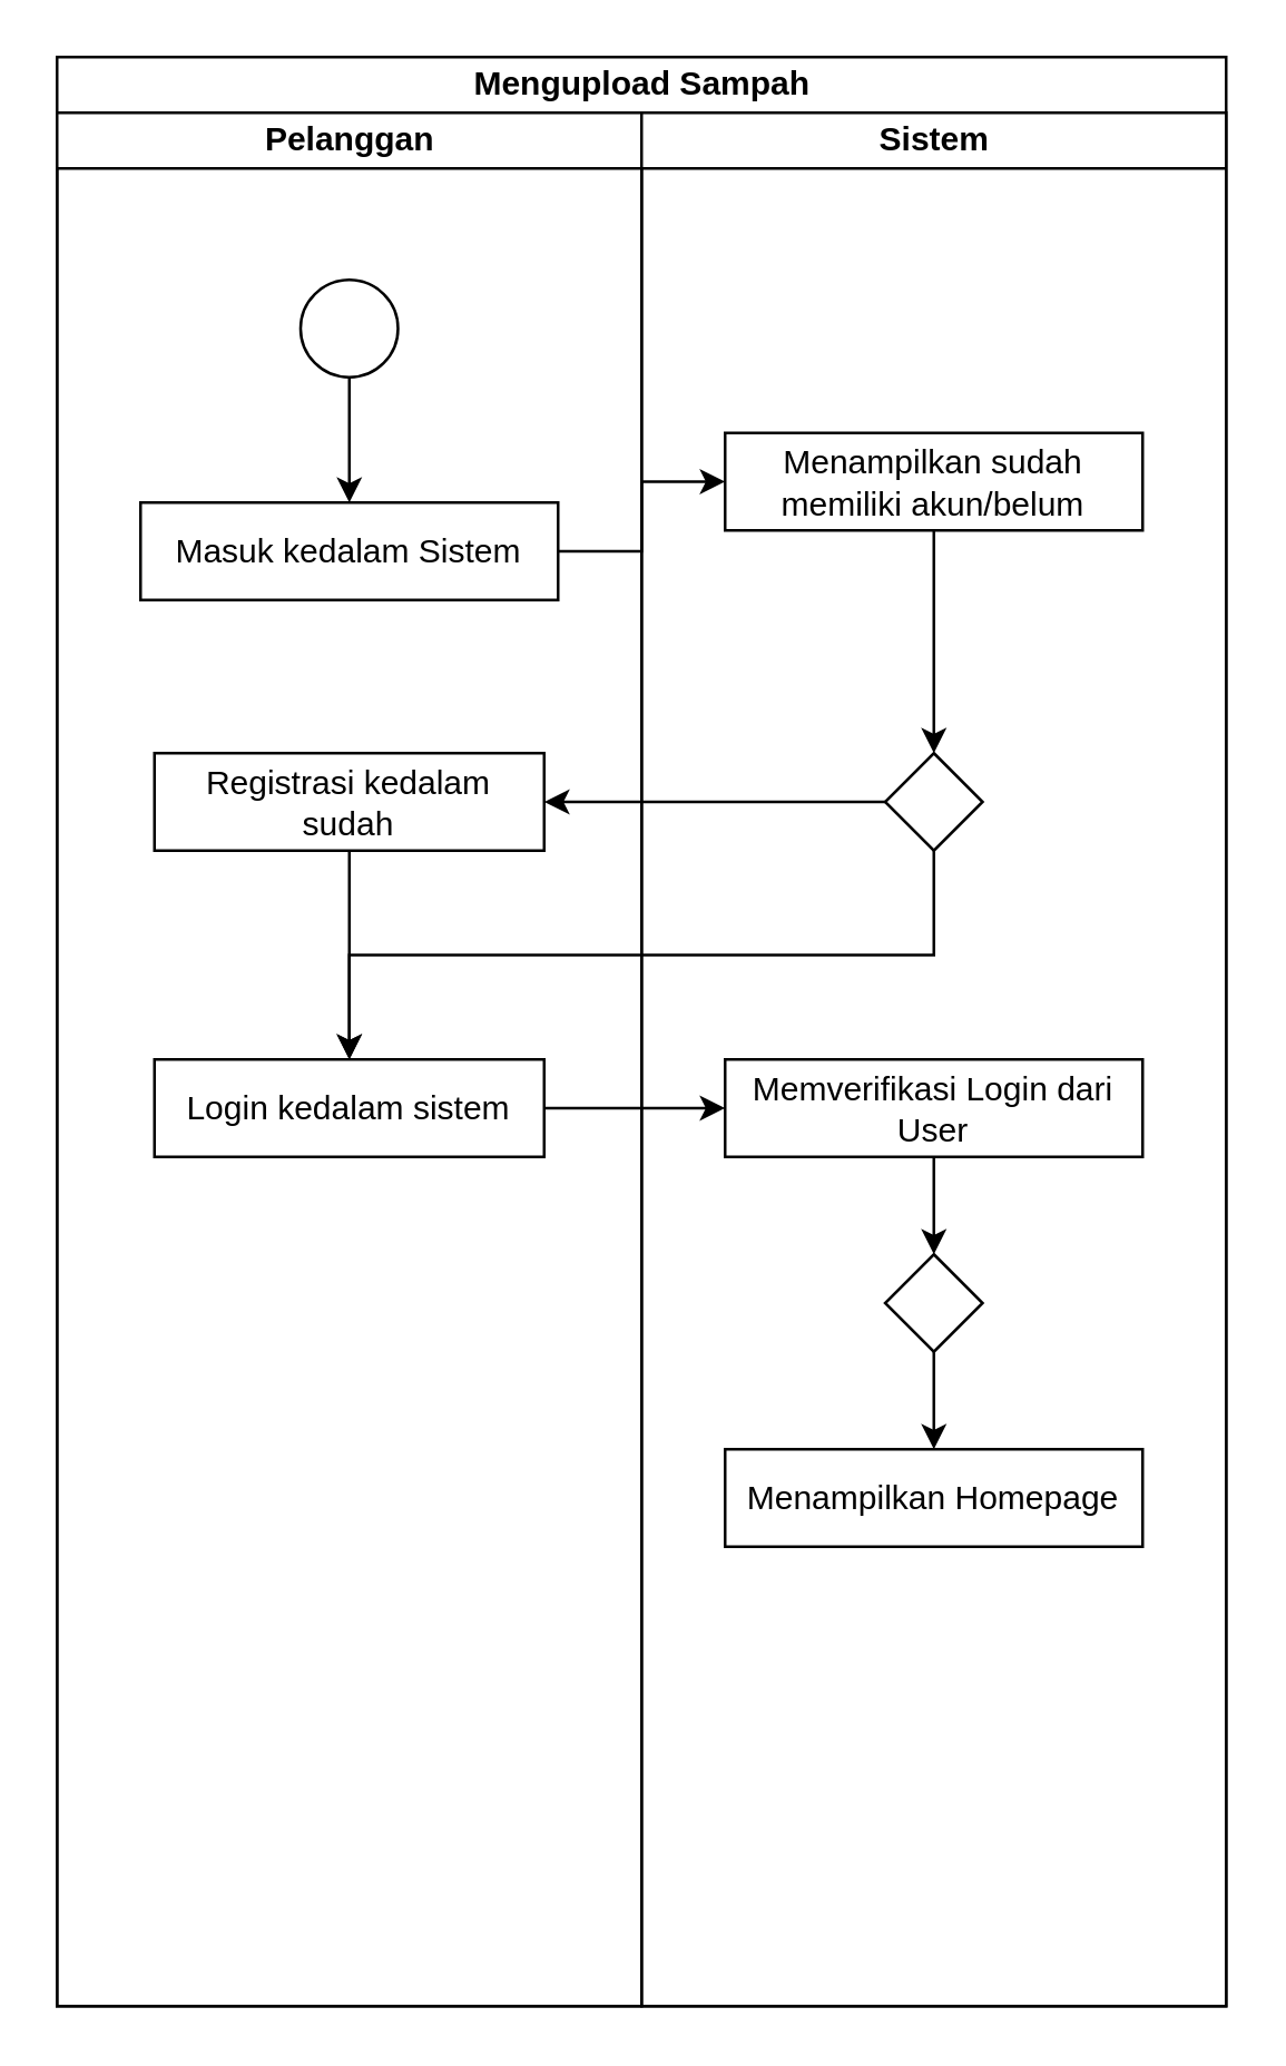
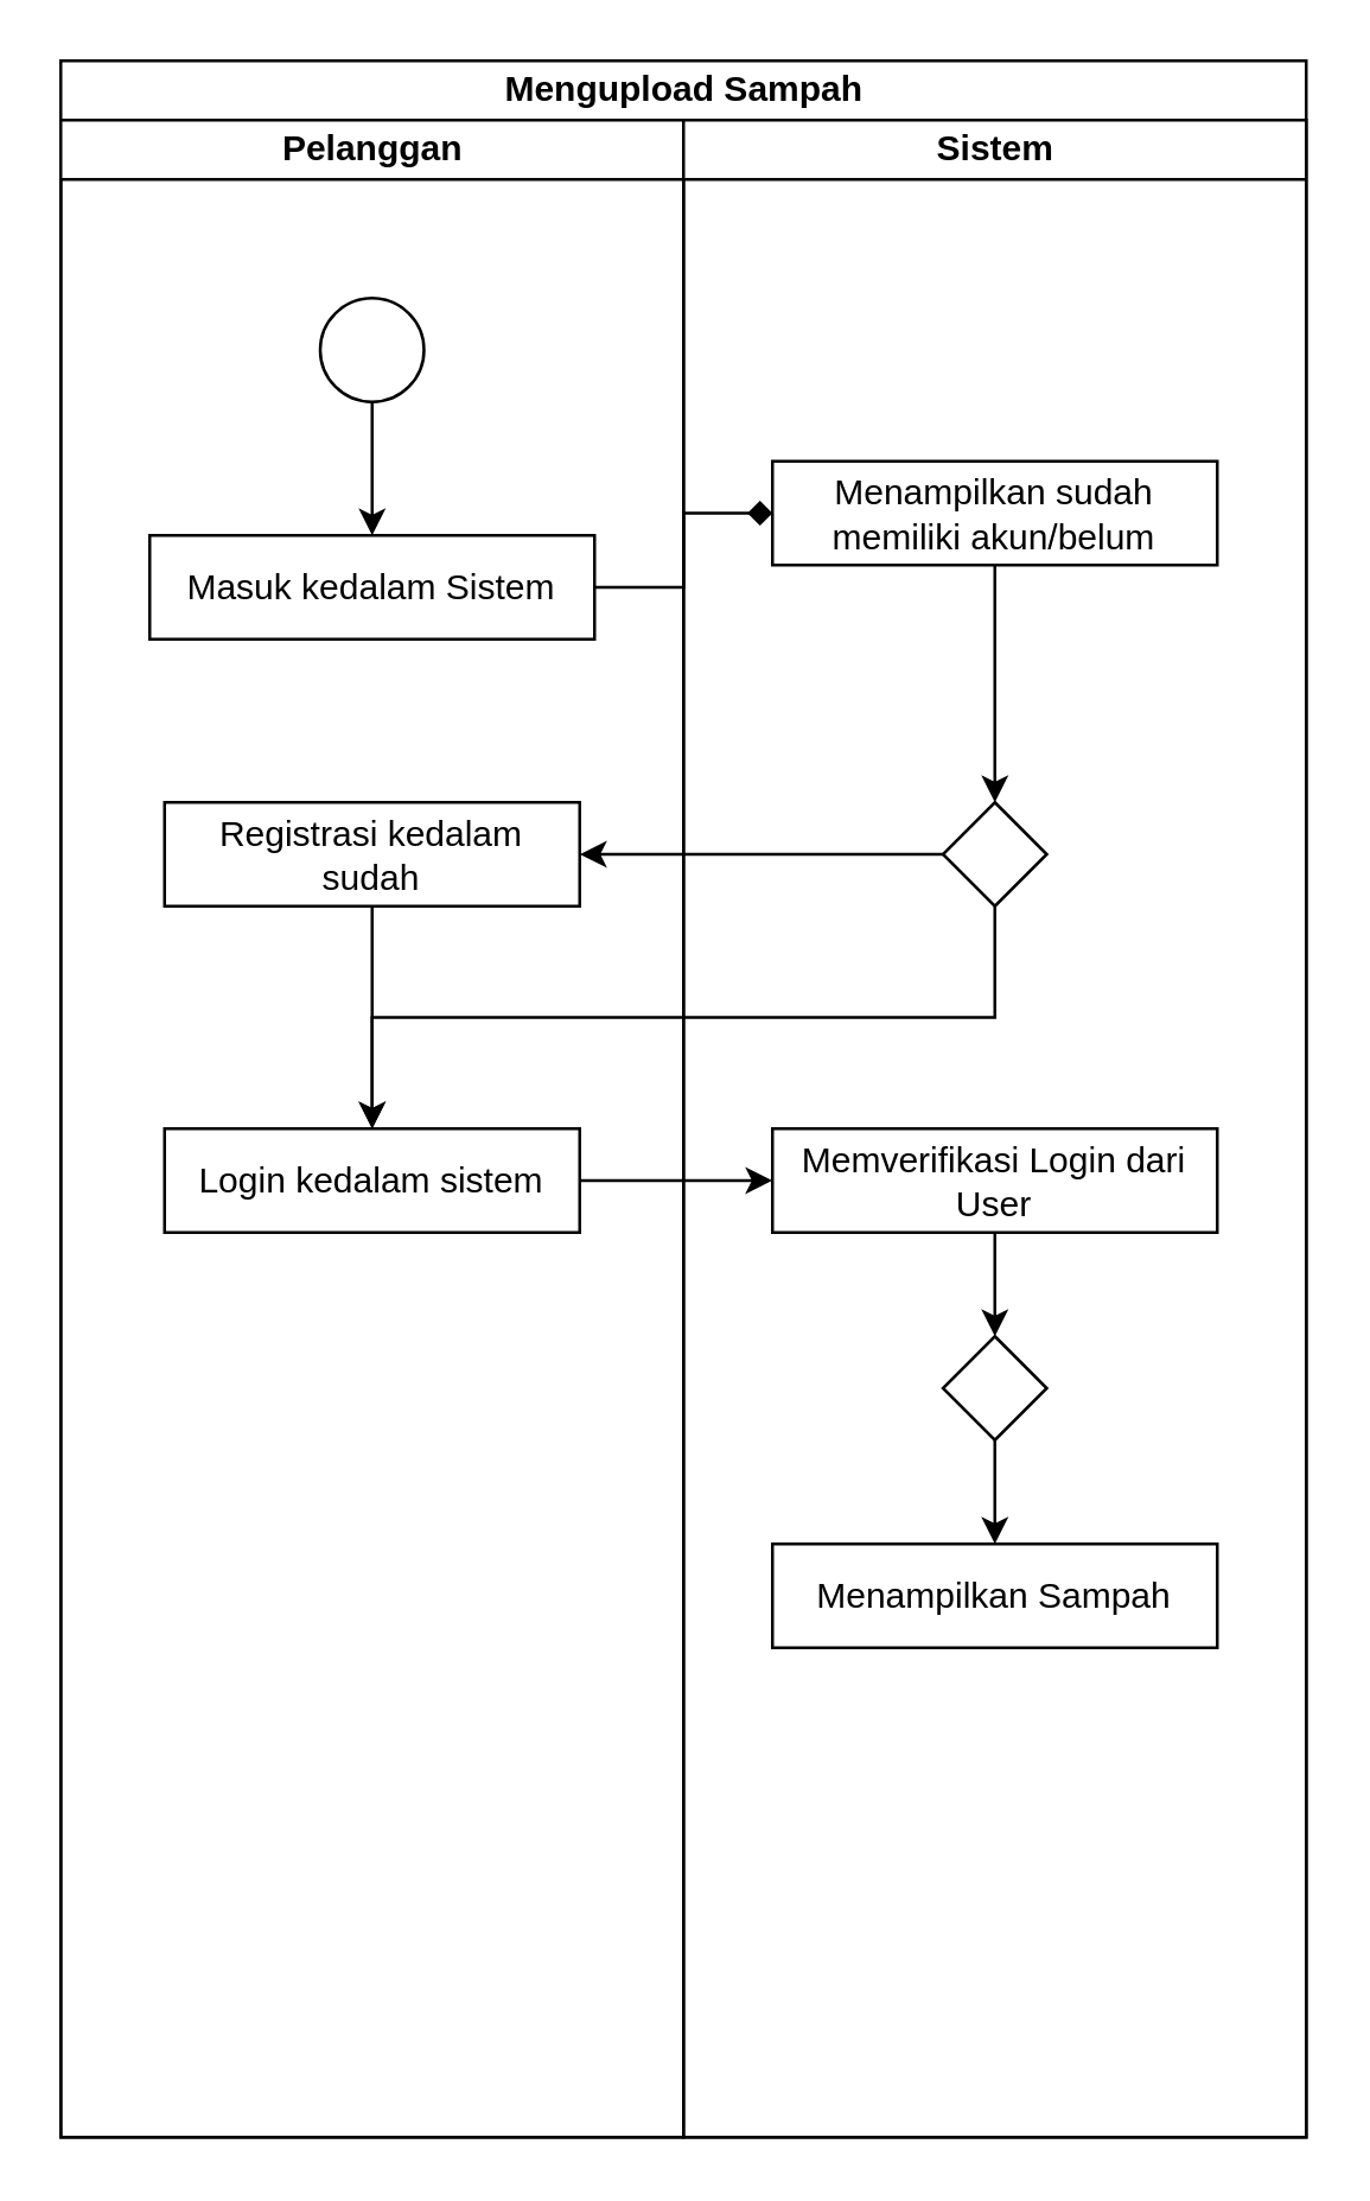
  <mxCell id="0" />
  <mxCell id="1" parent="0" />
  <mxCell id="2" value="Mengupload Sampah" style="swimlane;childLayout=stackLayout;resizeParent=1;resizeParentMax=0;startSize=20;html=1;" vertex="1" parent="1"><mxGeometry x="20" width="420" height="700" as="geometry" y="20" /></mxCell>
  <mxCell id="3" value="Pelanggan" style="swimlane;startSize=20;html=1;" vertex="1" parent="2"><mxGeometry y="20" width="210" height="680" as="geometry" /></mxCell>
  <mxCell id="4" value="Sistem" style="swimlane;startSize=20;html=1;" vertex="1" parent="2"><mxGeometry x="210" y="20" width="210" height="680" as="geometry" /></mxCell>
  <mxCell id="5" value="" style="ellipse;whiteSpace=wrap;html=1;aspect=fixed;" vertex="1" parent="4"><mxGeometry x="-122.51" y="60" width="35" height="35" as="geometry" /></mxCell>
  <mxCell id="6" style="edgeStyle=orthogonalEdgeStyle;rounded=0;orthogonalLoop=1;jettySize=auto;html=1;entryX=0.5;entryY=0;entryDx=0;entryDy=0;" edge="1" parent="4" source="5" target="7"><mxGeometry relative="1" as="geometry" /></mxCell>
  <mxCell id="7" value="Masuk kedalam Sistem" style="whiteSpace=wrap;html=1;" vertex="1" parent="4"><mxGeometry x="-180" y="140" width="150" height="35" as="geometry" /></mxCell>
- <mxCell id="8" value="" style="edgeStyle=orthogonalEdgeStyle;rounded=0;orthogonalLoop=1;jettySize=auto;html=1;" edge="1" parent="4" source="7" target="9"><mxGeometry relative="1" as="geometry" /></mxCell>
+ <mxCell id="8" value="" style="edgeStyle=orthogonalEdgeStyle;rounded=0;orthogonalLoop=1;jettySize=auto;html=1;endArrow=diamond;" edge="1" parent="4" source="7" target="9"><mxGeometry relative="1" as="geometry" /></mxCell>
  <mxCell id="9" value="Menampilkan sudah memiliki akun/belum" style="whiteSpace=wrap;html=1;" vertex="1" parent="4"><mxGeometry x="30" y="115" width="150" height="35" as="geometry" /></mxCell>
  <mxCell id="10" style="edgeStyle=orthogonalEdgeStyle;rounded=0;orthogonalLoop=1;jettySize=auto;html=1;entryX=0.5;entryY=0;entryDx=0;entryDy=0;" edge="1" parent="4" source="9" target="11"><mxGeometry relative="1" as="geometry" /></mxCell>
  <mxCell id="11" value="" style="rhombus;whiteSpace=wrap;html=1;" vertex="1" parent="4"><mxGeometry x="87.5" y="230" width="35" height="35" as="geometry" /></mxCell>
  <mxCell id="12" style="edgeStyle=orthogonalEdgeStyle;rounded=0;orthogonalLoop=1;jettySize=auto;html=1;entryX=1;entryY=0.5;entryDx=0;entryDy=0;" edge="1" parent="4" source="11" target="13"><mxGeometry relative="1" as="geometry" /></mxCell>
  <mxCell id="13" value="Registrasi kedalam sudah" style="whiteSpace=wrap;html=1;" vertex="1" parent="4"><mxGeometry x="-175" y="230" width="140" height="35" as="geometry" /></mxCell>
  <mxCell id="14" style="edgeStyle=orthogonalEdgeStyle;rounded=0;orthogonalLoop=1;jettySize=auto;html=1;entryX=0.5;entryY=0;entryDx=0;entryDy=0;" edge="1" parent="4" source="13" target="16"><mxGeometry relative="1" as="geometry" /></mxCell>
  <mxCell id="15" style="edgeStyle=orthogonalEdgeStyle;rounded=0;orthogonalLoop=1;jettySize=auto;html=1;exitX=0.5;exitY=1;exitDx=0;exitDy=0;entryX=0.5;entryY=0;entryDx=0;entryDy=0;" edge="1" parent="4" source="11" target="16"><mxGeometry relative="1" as="geometry" /></mxCell>
  <mxCell id="16" value="Login kedalam sistem" style="whiteSpace=wrap;html=1;" vertex="1" parent="4"><mxGeometry x="-175" y="340" width="140" height="35" as="geometry" /></mxCell>
  <mxCell id="17" value="" style="edgeStyle=orthogonalEdgeStyle;rounded=0;orthogonalLoop=1;jettySize=auto;html=1;" edge="1" parent="4" source="16" target="18"><mxGeometry relative="1" as="geometry" /></mxCell>
  <mxCell id="18" value="Memverifikasi Login dari User" style="whiteSpace=wrap;html=1;" vertex="1" parent="4"><mxGeometry x="30" y="340" width="150" height="35" as="geometry" /></mxCell>
  <mxCell id="19" value="" style="edgeStyle=orthogonalEdgeStyle;rounded=0;orthogonalLoop=1;jettySize=auto;html=1;" edge="1" parent="4" source="18" target="20"><mxGeometry relative="1" as="geometry" /></mxCell>
  <mxCell id="20" value="" style="rhombus;whiteSpace=wrap;html=1;" vertex="1" parent="4"><mxGeometry x="87.5" y="410" width="35" height="35" as="geometry" /></mxCell>
  <mxCell id="21" style="edgeStyle=orthogonalEdgeStyle;rounded=0;orthogonalLoop=1;jettySize=auto;html=1;entryX=0.5;entryY=0;entryDx=0;entryDy=0;" edge="1" parent="4" source="20" target="22"><mxGeometry relative="1" as="geometry" /></mxCell>
- <mxCell id="22" value="Menampilkan Homepage" style="whiteSpace=wrap;html=1;" vertex="1" parent="4"><mxGeometry x="30" y="480" width="150" height="35" as="geometry" /></mxCell>
+ <mxCell id="22" value="Menampilkan Sampah" style="whiteSpace=wrap;html=1;" vertex="1" parent="4"><mxGeometry x="30" y="480" width="150" height="35" as="geometry" /></mxCell>
